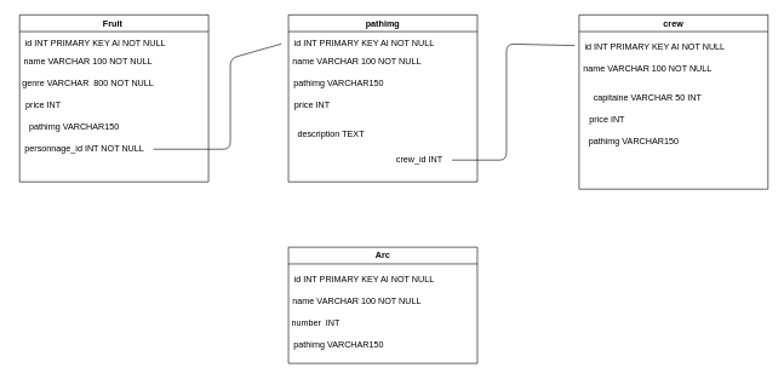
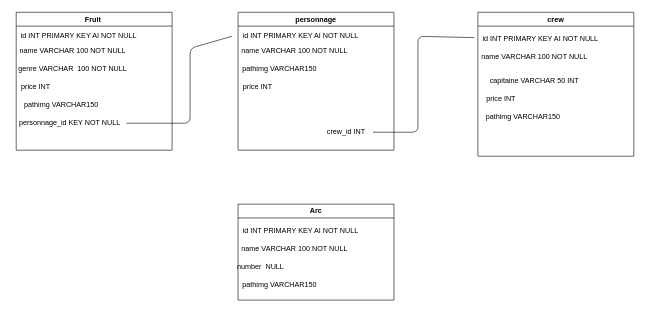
  <mxCell id="0" />
  <mxCell id="1" parent="0" />
  <mxCell id="2" value="Fruit&amp;nbsp;" style="swimlane;whiteSpace=wrap;html=1;" parent="1" vertex="1"><mxGeometry x="26" y="20" width="260" height="230" as="geometry" /></mxCell>
  <mxCell id="3" value="id INT PRIMARY KEY AI NOT NULL" style="text;html=1;align=center;verticalAlign=middle;resizable=0;points=[];autosize=1;strokeColor=none;fillColor=none;" parent="2" vertex="1"><mxGeometry x="-6" y="25" width="220" height="30" as="geometry" /></mxCell>
  <mxCell id="4" value="name VARCHAR 100 NOT NULL" style="text;html=1;align=center;verticalAlign=middle;resizable=0;points=[];autosize=1;strokeColor=none;fillColor=none;" parent="2" vertex="1"><mxGeometry x="-6" y="50" width="200" height="30" as="geometry" /></mxCell>
- <mxCell id="5" value="genre VARCHAR&amp;nbsp; 800 NOT NULL" style="text;html=1;align=center;verticalAlign=middle;resizable=0;points=[];autosize=1;strokeColor=none;fillColor=none;" parent="2" vertex="1"><mxGeometry x="-6" y="80" width="200" height="30" as="geometry" /></mxCell>
+ <mxCell id="5" value="genre VARCHAR&amp;nbsp; 100 NOT NULL" style="text;html=1;align=center;verticalAlign=middle;resizable=0;points=[];autosize=1;strokeColor=none;fillColor=none;" parent="2" vertex="1"><mxGeometry x="-6" y="80" width="200" height="30" as="geometry" /></mxCell>
  <mxCell id="6" value="price INT&amp;nbsp;" style="text;html=1;align=center;verticalAlign=middle;resizable=0;points=[];autosize=1;strokeColor=none;fillColor=none;" parent="2" vertex="1"><mxGeometry x="-6" y="110" width="80" height="30" as="geometry" /></mxCell>
- <mxCell id="7" value="personnage_id INT NOT NULL" style="text;html=1;align=center;verticalAlign=middle;resizable=0;points=[];autosize=1;strokeColor=none;fillColor=none;" parent="2" vertex="1"><mxGeometry x="-6" y="170" width="190" height="30" as="geometry" /></mxCell>
+ <mxCell id="7" value="personnage_id KEY NOT NULL" style="text;html=1;align=center;verticalAlign=middle;resizable=0;points=[];autosize=1;strokeColor=none;fillColor=none;" parent="2" vertex="1"><mxGeometry x="-6" y="170" width="190" height="30" as="geometry" /></mxCell>
  <mxCell id="8" value="pathimg VARCHAR150" style="text;html=1;align=center;verticalAlign=middle;resizable=0;points=[];autosize=1;strokeColor=none;fillColor=none;" parent="2" vertex="1"><mxGeometry y="140" width="150" height="30" as="geometry" /></mxCell>
- <mxCell id="9" value="pathimg" style="swimlane;whiteSpace=wrap;html=1;" parent="1" vertex="1"><mxGeometry x="396" y="20" width="260" height="230" as="geometry" /></mxCell>
+ <mxCell id="9" value="personnage" style="swimlane;whiteSpace=wrap;html=1;" parent="1" vertex="1"><mxGeometry x="396" y="20" width="260" height="230" as="geometry" /></mxCell>
  <mxCell id="10" value="id INT PRIMARY KEY AI NOT NULL" style="text;html=1;align=center;verticalAlign=middle;resizable=0;points=[];autosize=1;strokeColor=none;fillColor=none;" parent="9" vertex="1"><mxGeometry x="-6" y="25" width="220" height="30" as="geometry" /></mxCell>
  <mxCell id="11" value="name VARCHAR 100 NOT NULL" style="text;html=1;align=center;verticalAlign=middle;resizable=0;points=[];autosize=1;strokeColor=none;fillColor=none;" parent="9" vertex="1"><mxGeometry x="-6" y="50" width="200" height="30" as="geometry" /></mxCell>
  <mxCell id="12" value="price INT&amp;nbsp;" style="text;html=1;align=center;verticalAlign=middle;resizable=0;points=[];autosize=1;strokeColor=none;fillColor=none;" parent="9" vertex="1"><mxGeometry x="-6" y="110" width="80" height="30" as="geometry" /></mxCell>
  <mxCell id="13" value="pathimg VARCHAR150" style="text;html=1;align=center;verticalAlign=middle;resizable=0;points=[];autosize=1;strokeColor=none;fillColor=none;" parent="9" vertex="1"><mxGeometry x="-6" y="80" width="150" height="30" as="geometry" /></mxCell>
- <mxCell id="14" value="description TEXT&amp;nbsp;" style="text;html=1;align=center;verticalAlign=middle;resizable=0;points=[];autosize=1;strokeColor=none;fillColor=none;" parent="9" vertex="1"><mxGeometry y="150" width="120" height="30" as="geometry" /></mxCell>
  <mxCell id="15" value="Arc" style="swimlane;whiteSpace=wrap;html=1;startSize=23;" parent="1" vertex="1"><mxGeometry x="396" y="340" width="260" height="160" as="geometry" /></mxCell>
  <mxCell id="16" value="id INT PRIMARY KEY AI NOT NULL" style="text;html=1;align=center;verticalAlign=middle;resizable=0;points=[];autosize=1;strokeColor=none;fillColor=none;" parent="15" vertex="1"><mxGeometry x="-6" y="30" width="220" height="30" as="geometry" /></mxCell>
  <mxCell id="17" value="name VARCHAR 100 NOT NULL" style="text;html=1;align=center;verticalAlign=middle;resizable=0;points=[];autosize=1;strokeColor=none;fillColor=none;" parent="15" vertex="1"><mxGeometry x="-6" y="60" width="200" height="30" as="geometry" /></mxCell>
- <mxCell id="18" value="number&amp;nbsp; INT&amp;nbsp;" style="text;html=1;align=center;verticalAlign=middle;resizable=0;points=[];autosize=1;strokeColor=none;fillColor=none;" parent="15" vertex="1"><mxGeometry x="-6" y="90" width="90" height="30" as="geometry" /></mxCell>
+ <mxCell id="18" value="number&amp;nbsp; NULL&amp;nbsp;" style="text;html=1;align=center;verticalAlign=middle;resizable=0;points=[];autosize=1;strokeColor=none;fillColor=none;" parent="15" vertex="1"><mxGeometry x="-6" y="90" width="90" height="30" as="geometry" /></mxCell>
  <mxCell id="19" value="pathimg VARCHAR150" style="text;html=1;align=center;verticalAlign=middle;resizable=0;points=[];autosize=1;strokeColor=none;fillColor=none;" parent="15" vertex="1"><mxGeometry x="-6" y="120" width="150" height="30" as="geometry" /></mxCell>
  <mxCell id="20" value="crew" style="swimlane;whiteSpace=wrap;html=1;startSize=23;" parent="1" vertex="1"><mxGeometry x="796" y="20" width="260" height="240" as="geometry" /></mxCell>
  <mxCell id="21" value="id INT PRIMARY KEY AI NOT NULL" style="text;html=1;align=center;verticalAlign=middle;resizable=0;points=[];autosize=1;strokeColor=none;fillColor=none;" parent="20" vertex="1"><mxGeometry x="-6" y="30" width="220" height="30" as="geometry" /></mxCell>
  <mxCell id="22" value="name VARCHAR 100 NOT NULL" style="text;html=1;align=center;verticalAlign=middle;resizable=0;points=[];autosize=1;strokeColor=none;fillColor=none;" parent="20" vertex="1"><mxGeometry x="-6" y="60" width="200" height="30" as="geometry" /></mxCell>
  <mxCell id="23" value="price INT&amp;nbsp;" style="text;html=1;align=center;verticalAlign=middle;resizable=0;points=[];autosize=1;strokeColor=none;fillColor=none;" parent="20" vertex="1"><mxGeometry y="130" width="80" height="30" as="geometry" /></mxCell>
  <mxCell id="24" value="capitaine VARCHAR 50 INT" style="text;html=1;align=center;verticalAlign=middle;resizable=0;points=[];autosize=1;strokeColor=none;fillColor=none;" parent="20" vertex="1"><mxGeometry x="-6" y="100" width="200" height="30" as="geometry" /></mxCell>
  <mxCell id="25" value="pathimg VARCHAR150" style="text;html=1;align=center;verticalAlign=middle;resizable=0;points=[];autosize=1;strokeColor=none;fillColor=none;" parent="20" vertex="1"><mxGeometry y="160" width="150" height="30" as="geometry" /></mxCell>
  <mxCell id="26" value="crew_id INT" style="text;html=1;align=center;verticalAlign=middle;resizable=0;points=[];autosize=1;strokeColor=none;fillColor=none;" parent="1" vertex="1"><mxGeometry x="531" y="205" width="90" height="30" as="geometry" /></mxCell>
  <mxCell id="27" style="edgeStyle=none;html=1;endArrow=none;endFill=0;" parent="1" source="21" target="26" edge="1"><mxGeometry relative="1" as="geometry"><Array as="points"><mxPoint x="696" y="60" /><mxPoint x="696" y="220" /></Array></mxGeometry></mxCell>
  <mxCell id="28" style="edgeStyle=none;html=1;endArrow=none;endFill=0;" parent="1" target="7" edge="1"><mxGeometry relative="1" as="geometry"><mxPoint x="386" y="60" as="sourcePoint" /><Array as="points"><mxPoint x="316" y="80" /><mxPoint x="316" y="205" /></Array></mxGeometry></mxCell>
